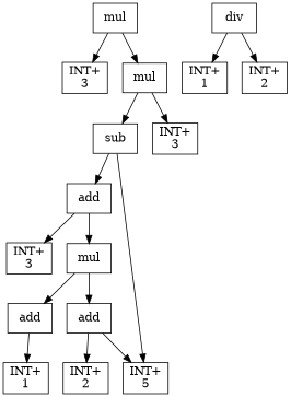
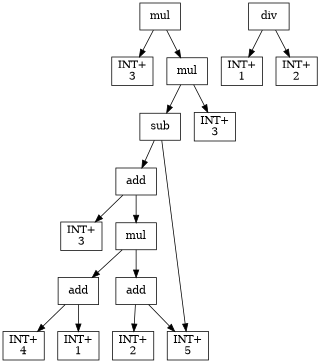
  digraph {
    node [shape=box]
    n1 [label=mul]
    n2 [label="INT+\n3"]
    n3 [label=mul]
    n4 [label=sub]
    n5 [label="INT+\n3"]
    n6 [label=add]
    n7 [label="INT+\n5"]
    n8 [label=div]
    n9 [label="INT+\n1"]
    n10 [label="INT+\n2"]
    n11 [label="INT+\n3"]
    n12 [label=mul]
    n13 [label=add]
    n14 [label=add]
+   n15 [label="INT+\n4"]
    n16 [label="INT+\n1"]
    n17 [label="INT+\n2"]
    n1 -> n2
    n1 -> n3
    n3 -> n4
    n3 -> n5
    n4 -> n6
    n4 -> n7
    n6 -> n11
    n6 -> n12
    n8 -> n9
    n8 -> n10
    n12 -> n13
    n12 -> n14
+   n13 -> n15
    n13 -> n16
    n14 -> n7
    n14 -> n17
  }
